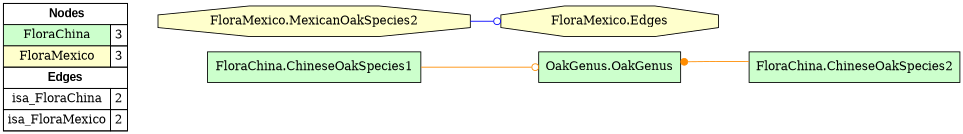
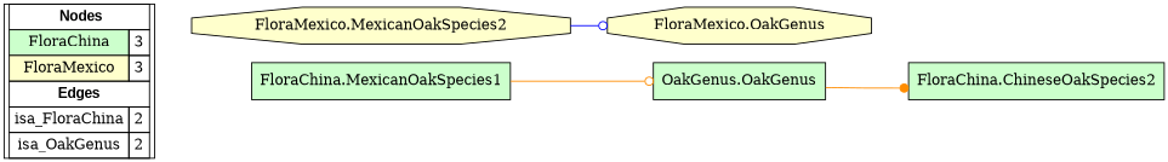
  digraph {
    rankdir=LR
    node [fillcolor="#CCFFCC" shape=box style=filled]
    edge [arrowhead=odot color=darkorange constraint=true penwidth=1 style=solid]
-   n1 [fillcolor=white label=<   <TABLE BORDER="0" CELLBORDER="1" CELLSPACING="0" CELLPADDING="4">  <TR> <TD COLSPAN="2"><font face="Arial Black"> Nodes</font></TD> </TR>  <TR>   <TD bgcolor="#CCFFCC">FloraChina</TD>   <TD>3</TD>   </TR>  <TR>   <TD bgcolor="#FFFFCC">FloraMexico</TD>   <TD>3</TD>   </TR>  <TR> <TD COLSPAN="2"><font face = "Arial Black"> Edges </font></TD> </TR>  <TR>   <TD><font color ="#000000">isa_FloraChina</font></TD>   <TD>2</TD>   </TR>  <TR>   <TD><font color ="#000000">isa_FloraMexico</font></TD>   <TD>2</TD>   </TR>  </TABLE>   > margin=0]
+   n1 [fillcolor=white label=<   <TABLE BORDER="0" CELLBORDER="1" CELLSPACING="0" CELLPADDING="4">  <TR> <TD COLSPAN="2"><font face="Arial Black"> Nodes</font></TD> </TR>  <TR>   <TD bgcolor="#CCFFCC">FloraChina</TD>   <TD>3</TD>   </TR>  <TR>   <TD bgcolor="#FFFFCC">FloraMexico</TD>   <TD>3</TD>   </TR>  <TR> <TD COLSPAN="2"><font face = "Arial Black"> Edges </font></TD> </TR>  <TR>   <TD><font color ="#000000">isa_FloraChina</font></TD>   <TD>2</TD>   </TR>  <TR>   <TD><font color ="#000000">isa_OakGenus</font></TD>   <TD>2</TD>   </TR>  </TABLE>   > margin=0]
    n2 [label="OakGenus.OakGenus"]
-   "FloraChina.ChineseOakSpecies1"
+   "FloraChina.ChineseOakSpecies1" [label="FloraChina.MexicanOakSpecies1"]
    "FloraChina.ChineseOakSpecies2"
-   "FloraMexico.OakGenus" [fillcolor="#FFFFCC" shape=octagon label="FloraMexico.Edges"]
+   "FloraMexico.OakGenus" [fillcolor="#FFFFCC" shape=octagon]
    "FloraMexico.MexicanOakSpecies2" [fillcolor="#FFFFCC" shape=octagon]
    subgraph sub_1 {
      rank=source
      n1
    }
    "FloraChina.ChineseOakSpecies1" -> n2
-   "FloraChina.ChineseOakSpecies2" -> n2 [arrowhead=dot]
+   n2 -> "FloraChina.ChineseOakSpecies2" [arrowhead=dot]
    "FloraMexico.MexicanOakSpecies2" -> "FloraMexico.OakGenus" [color=blue]
  }
